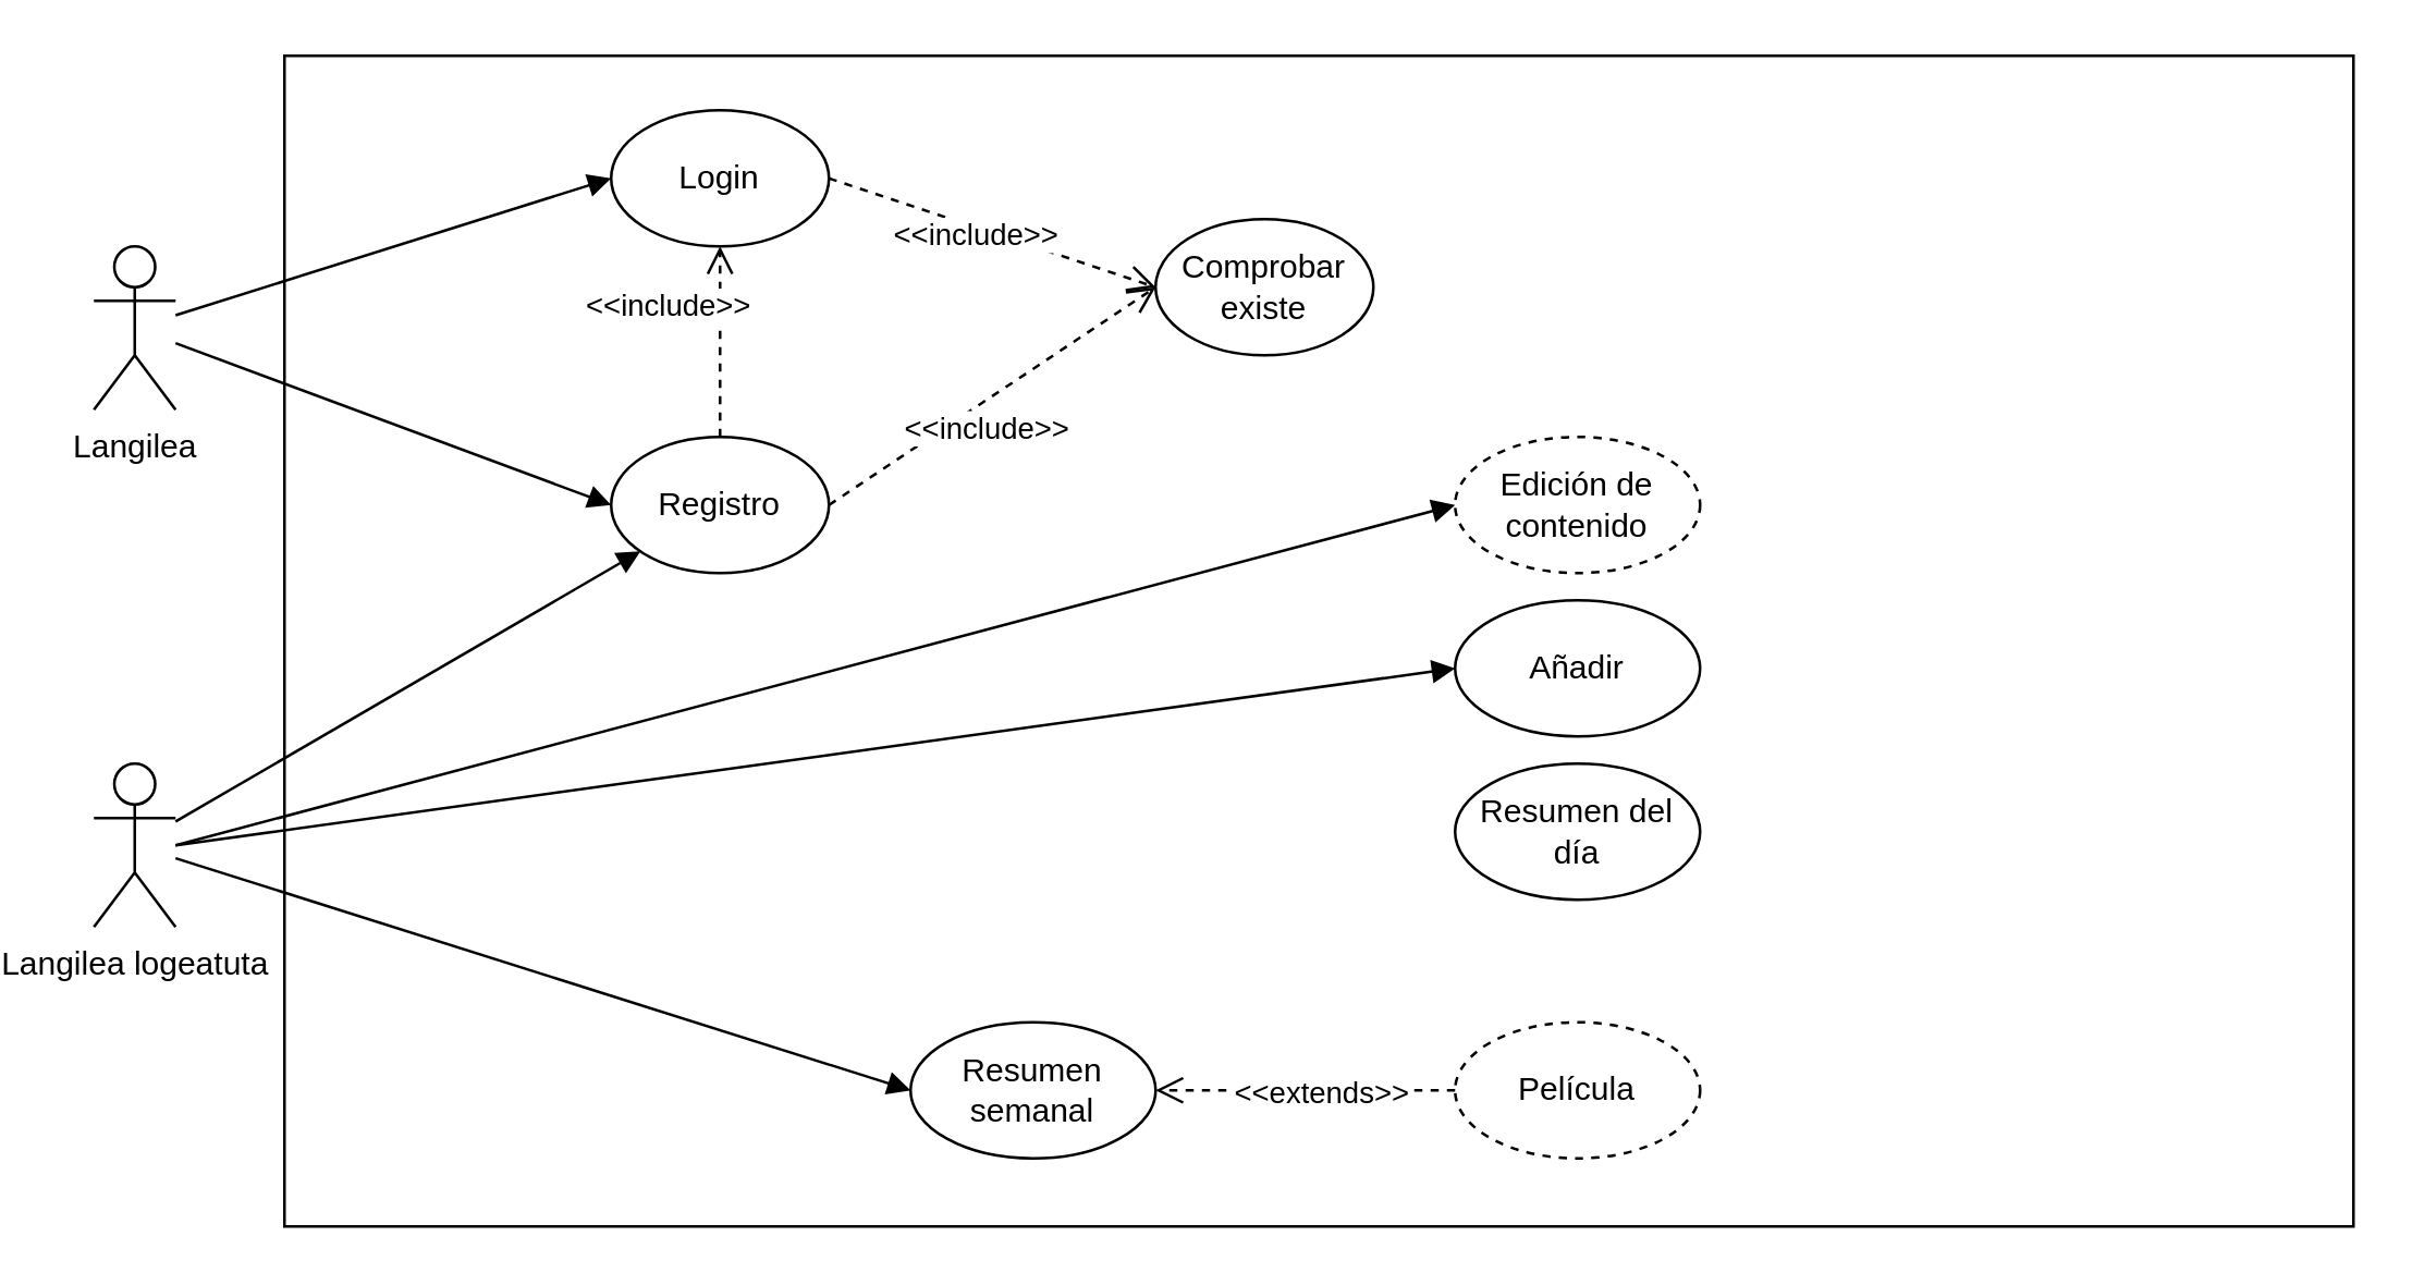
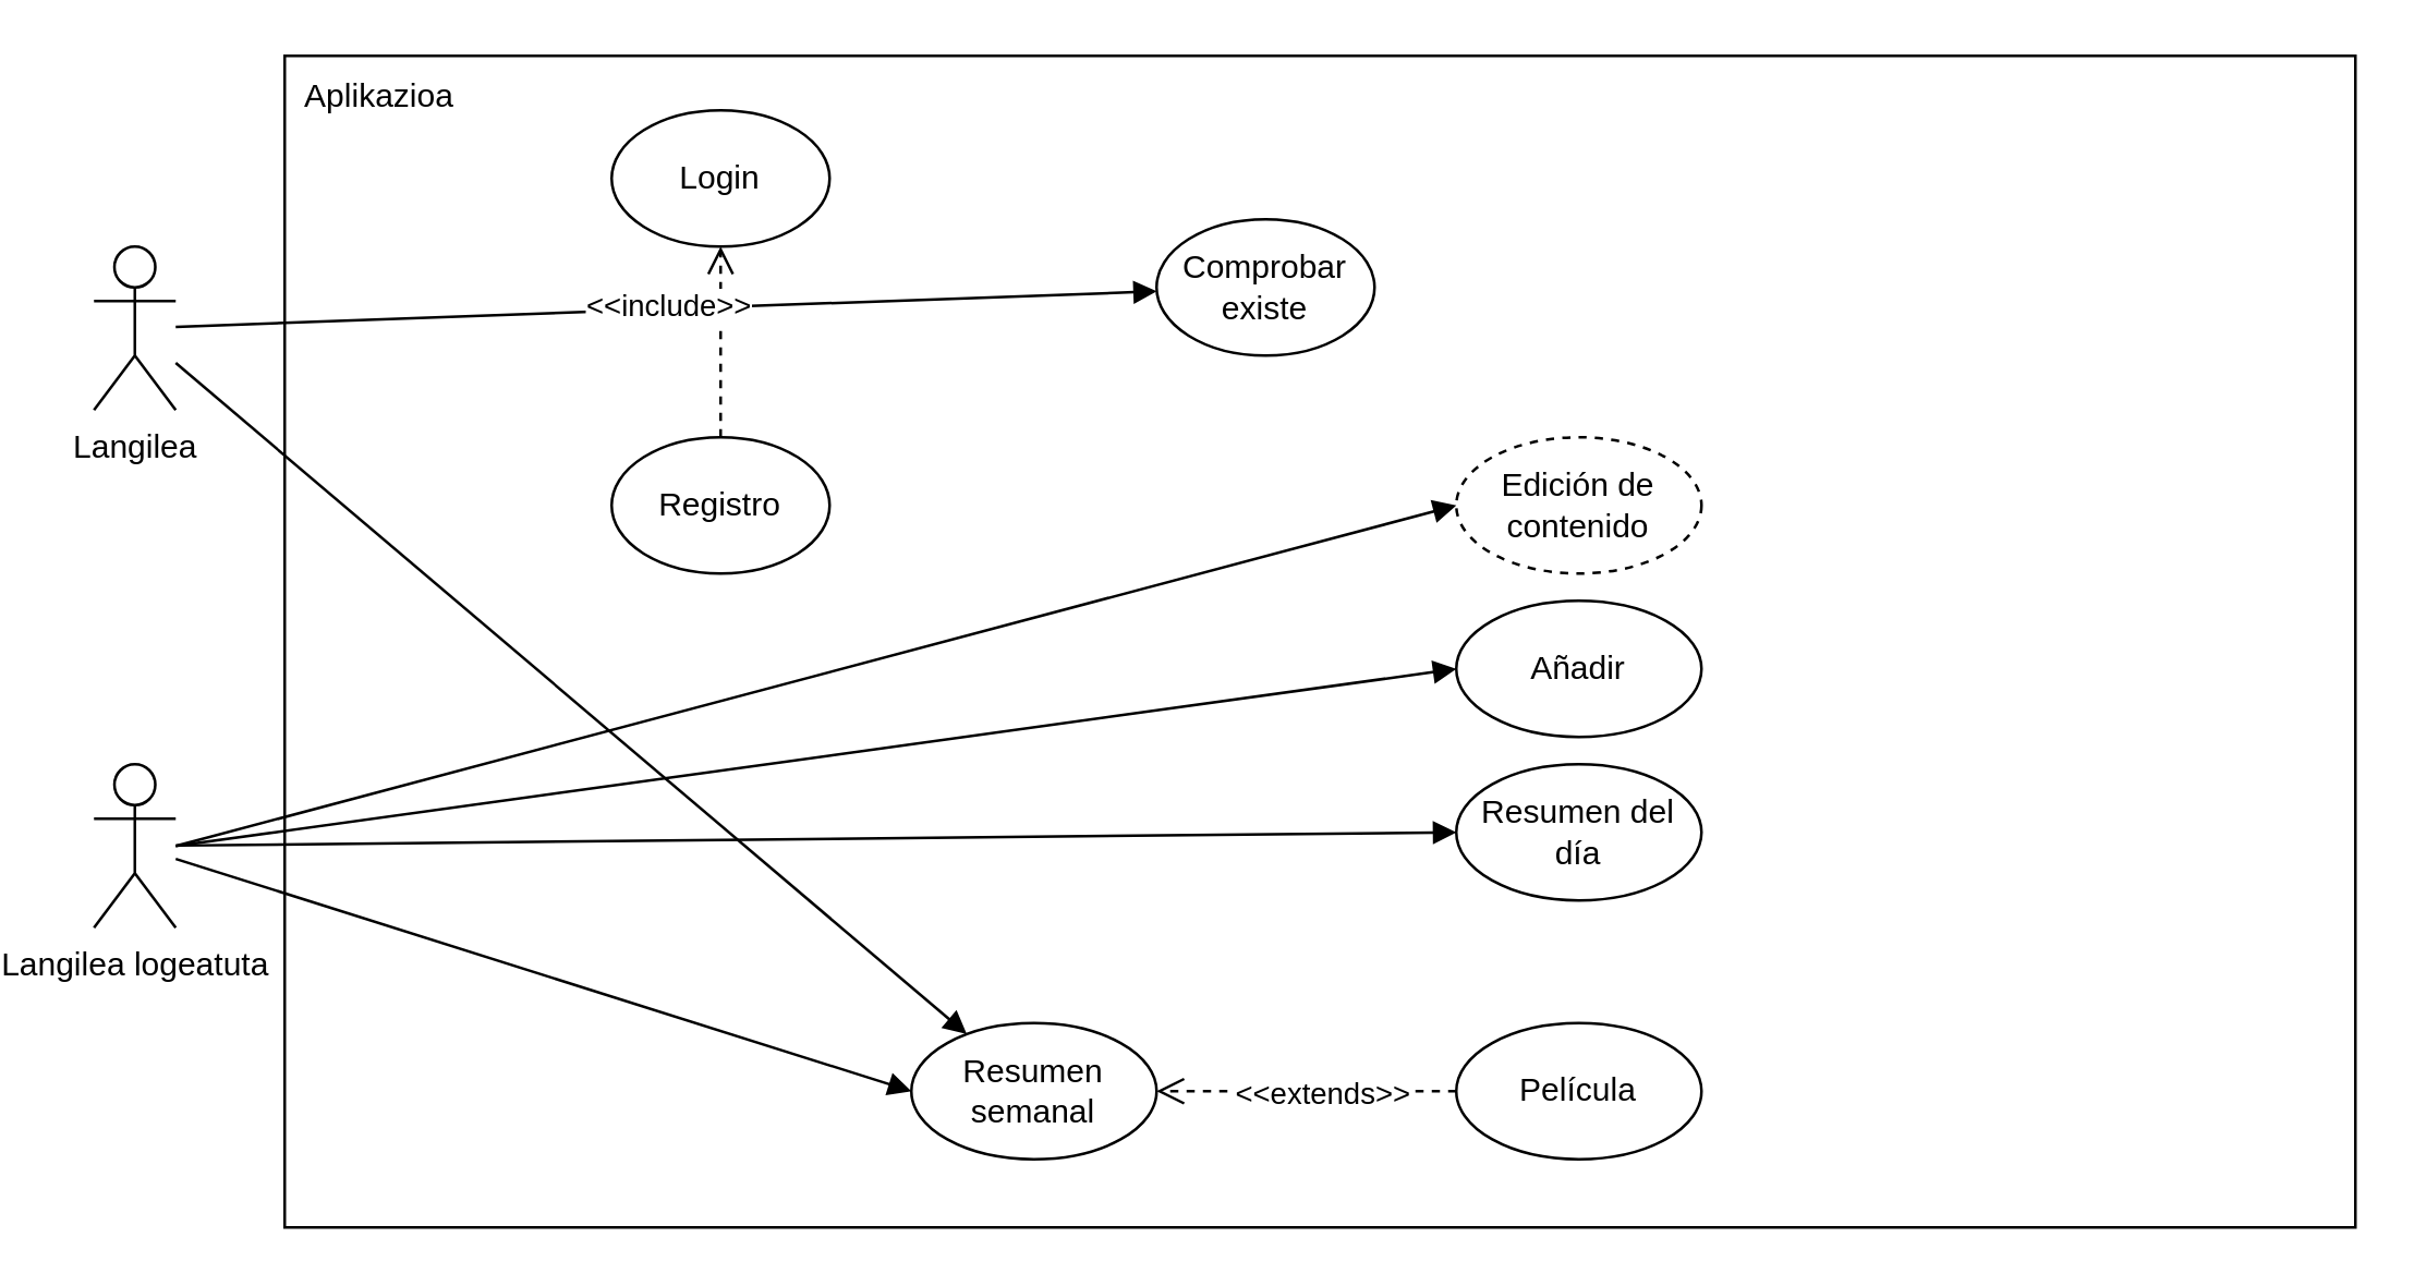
  <mxCell id="0" />
  <mxCell id="1" parent="0" />
  <mxCell id="2" value="" style="rounded=0;whiteSpace=wrap;html=1;fillColor=none;" parent="1" vertex="1"><mxGeometry x="90" y="20" width="760" height="430" as="geometry" /></mxCell>
  <mxCell id="3" value="Langilea" style="shape=umlActor;verticalLabelPosition=bottom;verticalAlign=top;html=1;" parent="1" vertex="1"><mxGeometry x="20" y="90" width="30" height="60" as="geometry" /></mxCell>
  <mxCell id="4" value="Login" style="ellipse;whiteSpace=wrap;html=1;" parent="1" vertex="1"><mxGeometry x="210" y="40" width="80" height="50" as="geometry" /></mxCell>
  <mxCell id="5" value="Comprobar existe" style="ellipse;whiteSpace=wrap;html=1;" parent="1" vertex="1"><mxGeometry x="410" y="80" width="80" height="50" as="geometry" /></mxCell>
  <mxCell id="6" value="Registro" style="ellipse;whiteSpace=wrap;html=1;" parent="1" vertex="1"><mxGeometry x="210" y="160" width="80" height="50" as="geometry" /></mxCell>
- <mxCell id="7" value="" style="html=1;verticalAlign=bottom;endArrow=open;dashed=1;endSize=8;rounded=0;exitX=1;exitY=0.5;exitDx=0;exitDy=0;entryX=0;entryY=0.5;entryDx=0;entryDy=0;" parent="1" source="6" target="5" edge="1"><mxGeometry x="0.983" y="-138" relative="1" as="geometry"><mxPoint x="410" y="190" as="sourcePoint" /><mxPoint x="330" y="190" as="targetPoint" /><mxPoint as="offset" /></mxGeometry></mxCell>
- <mxCell id="8" value="&amp;lt;&amp;lt;include&amp;gt;&amp;gt;" style="edgeLabel;html=1;align=center;verticalAlign=middle;resizable=0;points=[];" parent="7" vertex="1" connectable="0"><mxGeometry x="-0.462" relative="1" as="geometry"><mxPoint x="25" y="-7" as="offset" /></mxGeometry></mxCell>
- <mxCell id="9" value="" style="html=1;verticalAlign=bottom;endArrow=open;dashed=1;endSize=8;rounded=0;exitX=1;exitY=0.5;exitDx=0;exitDy=0;entryX=0;entryY=0.5;entryDx=0;entryDy=0;" parent="1" source="4" target="5" edge="1"><mxGeometry x="-0.073" y="-1" relative="1" as="geometry"><mxPoint x="300" y="145" as="sourcePoint" /><mxPoint x="454" y="124" as="targetPoint" /><mxPoint as="offset" /></mxGeometry></mxCell>
- <mxCell id="10" value="&amp;lt;&amp;lt;include&amp;gt;&amp;gt;" style="edgeLabel;html=1;align=center;verticalAlign=middle;resizable=0;points=[];" parent="9" vertex="1" connectable="0"><mxGeometry x="0.251" y="-1" relative="1" as="geometry"><mxPoint x="-21" y="-5" as="offset" /></mxGeometry></mxCell>
  <mxCell id="11" value="Resumen semanal" style="ellipse;whiteSpace=wrap;html=1;" parent="1" vertex="1"><mxGeometry x="320" y="375" width="90" height="50" as="geometry" /></mxCell>
  <mxCell id="12" value="Edición de contenido" style="ellipse;whiteSpace=wrap;html=1;dashed=1;" parent="1" vertex="1"><mxGeometry x="520" y="160" width="90" height="50" as="geometry" /></mxCell>
  <mxCell id="13" value="Añadir" style="ellipse;whiteSpace=wrap;html=1;" parent="1" vertex="1"><mxGeometry x="520" y="220" width="90" height="50" as="geometry" /></mxCell>
  <mxCell id="14" value="Resumen del día" style="ellipse;whiteSpace=wrap;html=1;" parent="1" vertex="1"><mxGeometry x="520" y="280" width="90" height="50" as="geometry" /></mxCell>
- <mxCell id="15" value="" style="html=1;verticalAlign=bottom;endArrow=block;rounded=0;entryX=0;entryY=0.5;entryDx=0;entryDy=0;" parent="1" source="3" target="4" edge="1"><mxGeometry width="80" relative="1" as="geometry"><mxPoint x="100" y="230" as="sourcePoint" /><mxPoint x="250" y="210" as="targetPoint" /></mxGeometry></mxCell>
- <mxCell id="16" value="" style="html=1;verticalAlign=bottom;endArrow=block;rounded=0;entryX=0;entryY=0.5;entryDx=0;entryDy=0;" parent="1" source="3" target="6" edge="1"><mxGeometry width="80" relative="1" as="geometry"><mxPoint x="100" y="240" as="sourcePoint" /><mxPoint x="220" y="85" as="targetPoint" /></mxGeometry></mxCell>
+ <mxCell id="15" value="" style="html=1;verticalAlign=bottom;endArrow=block;rounded=0;" parent="1" source="3" target="11" edge="1"><mxGeometry width="80" relative="1" as="geometry"><mxPoint x="100" y="230" as="sourcePoint" /><mxPoint x="250" y="210" as="targetPoint" /></mxGeometry></mxCell>
+ <mxCell id="16" value="" style="html=1;verticalAlign=bottom;endArrow=block;rounded=0;" parent="1" source="3" target="5" edge="1"><mxGeometry width="80" relative="1" as="geometry"><mxPoint x="100" y="240" as="sourcePoint" /><mxPoint x="220" y="85" as="targetPoint" /></mxGeometry></mxCell>
  <mxCell id="17" value="" style="html=1;verticalAlign=bottom;endArrow=open;dashed=1;endSize=8;rounded=0;exitX=0.5;exitY=0;exitDx=0;exitDy=0;entryX=0.5;entryY=1;entryDx=0;entryDy=0;" parent="1" source="6" target="4" edge="1"><mxGeometry x="-0.073" y="-1" relative="1" as="geometry"><mxPoint x="300" y="75" as="sourcePoint" /><mxPoint x="420" y="115" as="targetPoint" /><mxPoint as="offset" /></mxGeometry></mxCell>
  <mxCell id="18" value="&amp;lt;&amp;lt;include&amp;gt;&amp;gt;" style="edgeLabel;html=1;align=center;verticalAlign=middle;resizable=0;points=[];" parent="17" vertex="1" connectable="0"><mxGeometry x="0.251" y="-1" relative="1" as="geometry"><mxPoint x="-21" y="-5" as="offset" /></mxGeometry></mxCell>
  <mxCell id="19" value="" style="html=1;verticalAlign=bottom;endArrow=block;rounded=0;entryX=0;entryY=0.5;entryDx=0;entryDy=0;" parent="1" source="23" target="11" edge="1"><mxGeometry width="80" relative="1" as="geometry"><mxPoint x="100" y="250" as="sourcePoint" /><mxPoint x="430" y="255" as="targetPoint" /></mxGeometry></mxCell>
- <mxCell id="20" value="Película" style="ellipse;whiteSpace=wrap;html=1;dashed=1;" parent="1" vertex="1"><mxGeometry x="520" y="375" width="90" height="50" as="geometry" /></mxCell>
+ <mxCell id="20" value="Película" style="ellipse;whiteSpace=wrap;html=1;" parent="1" vertex="1"><mxGeometry x="520" y="375" width="90" height="50" as="geometry" /></mxCell>
  <mxCell id="21" value="" style="html=1;verticalAlign=bottom;endArrow=open;dashed=1;endSize=8;rounded=0;exitX=0;exitY=0.5;exitDx=0;exitDy=0;entryX=1;entryY=0.5;entryDx=0;entryDy=0;" parent="1" source="20" target="11" edge="1"><mxGeometry x="0.983" y="-138" relative="1" as="geometry"><mxPoint x="300" y="195" as="sourcePoint" /><mxPoint x="420" y="115" as="targetPoint" /><mxPoint as="offset" /></mxGeometry></mxCell>
  <mxCell id="22" value="&amp;lt;&amp;lt;extends&amp;gt;&amp;gt;" style="edgeLabel;html=1;align=center;verticalAlign=middle;resizable=0;points=[];" parent="21" vertex="1" connectable="0"><mxGeometry x="-0.462" relative="1" as="geometry"><mxPoint x="-20" as="offset" /></mxGeometry></mxCell>
  <mxCell id="23" value="Langilea logeatuta" style="shape=umlActor;verticalLabelPosition=bottom;verticalAlign=top;html=1;" parent="1" vertex="1"><mxGeometry x="20" y="280" width="30" height="60" as="geometry" /></mxCell>
- <mxCell id="25" value="" style="html=1;verticalAlign=bottom;endArrow=block;rounded=0;" parent="1" source="23" target="6" edge="1"><mxGeometry width="80" relative="1" as="geometry"><mxPoint x="60" y="324.737" as="sourcePoint" /><mxPoint x="330" y="410" as="targetPoint" /></mxGeometry></mxCell>
+ <mxCell id="24" value="Aplikazioa" style="text;html=1;strokeColor=none;fillColor=none;align=center;verticalAlign=middle;whiteSpace=wrap;rounded=0;" parent="1" vertex="1"><mxGeometry x="90" y="20" width="70" height="30" as="geometry" /></mxCell>
+ <mxCell id="25" value="" style="html=1;verticalAlign=bottom;endArrow=block;rounded=0;entryX=0;entryY=0.5;entryDx=0;entryDy=0;" parent="1" source="23" target="14" edge="1"><mxGeometry width="80" relative="1" as="geometry"><mxPoint x="60" y="324.737" as="sourcePoint" /><mxPoint x="330" y="410" as="targetPoint" /></mxGeometry></mxCell>
  <mxCell id="26" value="" style="html=1;verticalAlign=bottom;endArrow=block;rounded=0;entryX=0;entryY=0.5;entryDx=0;entryDy=0;" parent="1" target="12" edge="1"><mxGeometry width="80" relative="1" as="geometry"><mxPoint x="50" y="310" as="sourcePoint" /><mxPoint x="530" y="315" as="targetPoint" /></mxGeometry></mxCell>
  <mxCell id="27" value="" style="html=1;verticalAlign=bottom;endArrow=block;rounded=0;entryX=0;entryY=0.5;entryDx=0;entryDy=0;" parent="1" target="13" edge="1"><mxGeometry width="80" relative="1" as="geometry"><mxPoint x="50" y="310" as="sourcePoint" /><mxPoint x="540" y="325" as="targetPoint" /></mxGeometry></mxCell>
